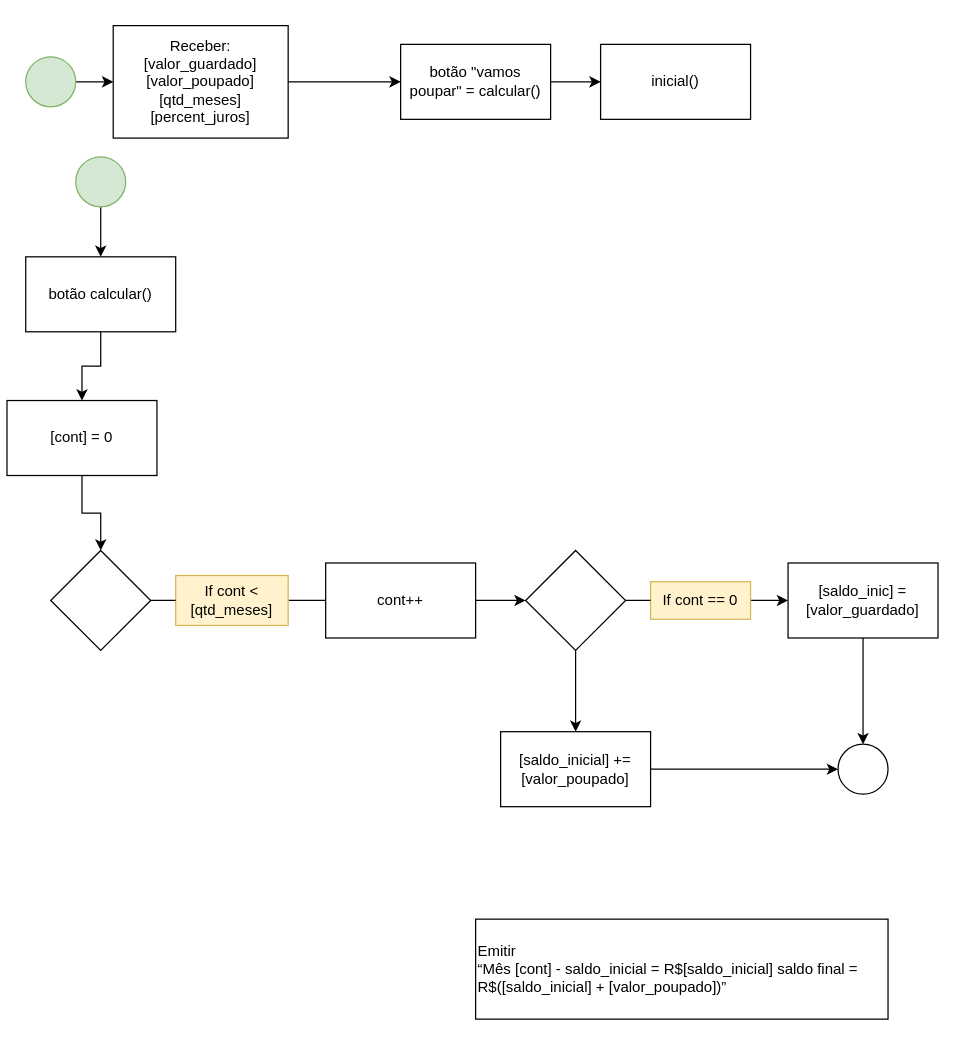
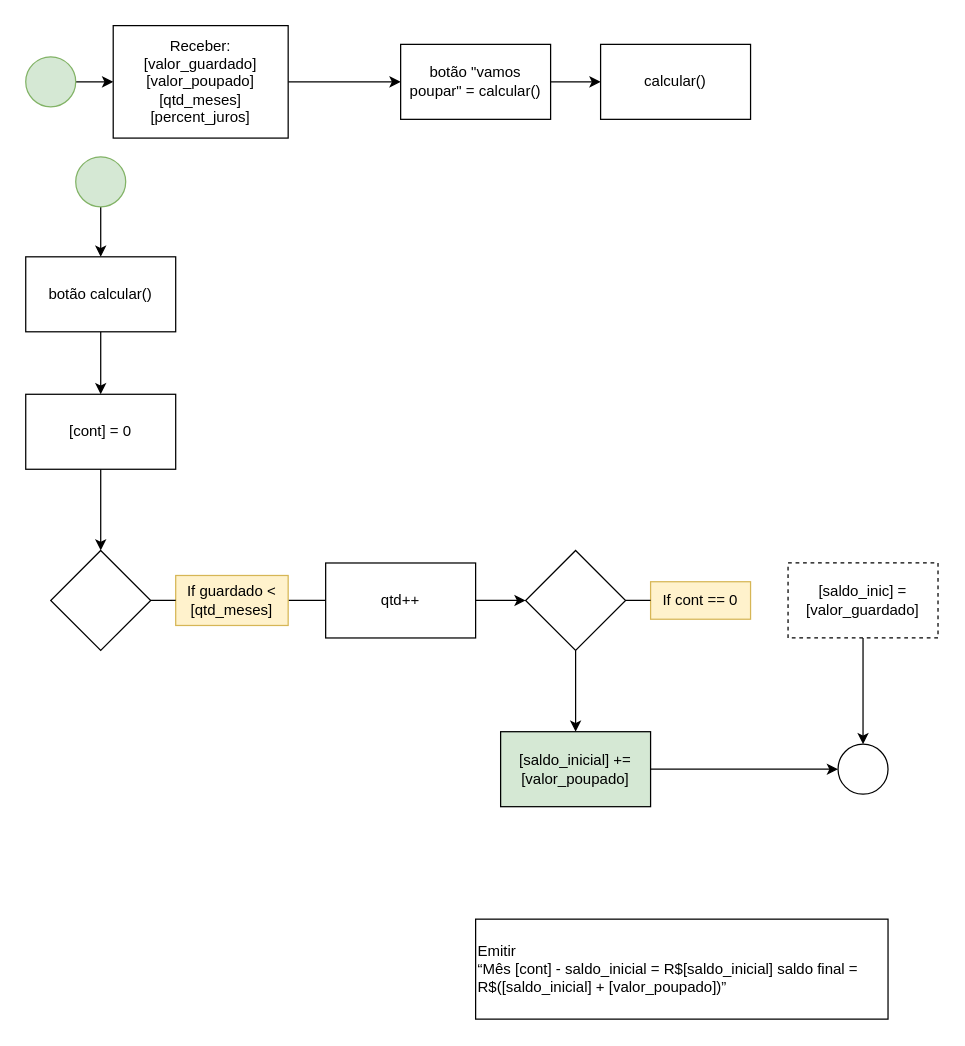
  <mxCell id="0" />
  <mxCell id="1" parent="0" />
  <mxCell id="2" value="" style="edgeStyle=orthogonalEdgeStyle;rounded=0;orthogonalLoop=1;jettySize=auto;html=1;" edge="1" parent="1" source="3" target="5"><mxGeometry relative="1" as="geometry" /></mxCell>
  <mxCell id="3" value="" style="ellipse;whiteSpace=wrap;html=1;aspect=fixed;fillColor=#d5e8d4;strokeColor=#82b366;" vertex="1" parent="1"><mxGeometry x="20" y="45" width="40" height="40" as="geometry" /></mxCell>
  <mxCell id="4" value="" style="edgeStyle=orthogonalEdgeStyle;rounded=0;orthogonalLoop=1;jettySize=auto;html=1;" edge="1" parent="1" source="5" target="7"><mxGeometry relative="1" as="geometry" /></mxCell>
  <mxCell id="5" value="Receber:&lt;br&gt;[valor_guardado]&lt;br&gt;[valor_poupado]&lt;br&gt;[qtd_meses]&lt;br&gt;[percent_juros]" style="whiteSpace=wrap;html=1;" vertex="1" parent="1"><mxGeometry x="90" y="20" width="140" height="90" as="geometry" /></mxCell>
  <mxCell id="6" value="" style="edgeStyle=orthogonalEdgeStyle;rounded=0;orthogonalLoop=1;jettySize=auto;html=1;" edge="1" parent="1" source="7" target="10"><mxGeometry relative="1" as="geometry" /></mxCell>
  <mxCell id="7" value="botão &quot;vamos poupar&quot;&amp;nbsp;= calcular()" style="whiteSpace=wrap;html=1;" vertex="1" parent="1"><mxGeometry x="320" y="35" width="120" height="60" as="geometry" /></mxCell>
  <mxCell id="8" value="" style="edgeStyle=orthogonalEdgeStyle;rounded=0;orthogonalLoop=1;jettySize=auto;html=1;" edge="1" parent="1" source="9" target="12"><mxGeometry relative="1" as="geometry" /></mxCell>
  <mxCell id="9" value="" style="ellipse;whiteSpace=wrap;html=1;aspect=fixed;fillColor=#d5e8d4;strokeColor=#82b366;" vertex="1" parent="1"><mxGeometry x="60" y="125" width="40" height="40" as="geometry" /></mxCell>
- <mxCell id="10" value="inicial()" style="whiteSpace=wrap;html=1;" vertex="1" parent="1"><mxGeometry x="480" y="35" width="120" height="60" as="geometry" /></mxCell>
+ <mxCell id="10" value="calcular()" style="whiteSpace=wrap;html=1;" vertex="1" parent="1"><mxGeometry x="480" y="35" width="120" height="60" as="geometry" /></mxCell>
  <mxCell id="11" value="" style="edgeStyle=orthogonalEdgeStyle;rounded=0;orthogonalLoop=1;jettySize=auto;html=1;" edge="1" parent="1" source="12" target="14"><mxGeometry relative="1" as="geometry" /></mxCell>
  <mxCell id="12" value="botão calcular()" style="whiteSpace=wrap;html=1;" vertex="1" parent="1"><mxGeometry x="20" y="205" width="120" height="60" as="geometry" /></mxCell>
  <mxCell id="13" value="" style="edgeStyle=orthogonalEdgeStyle;rounded=0;orthogonalLoop=1;jettySize=auto;html=1;" edge="1" parent="1" source="14" target="16"><mxGeometry relative="1" as="geometry" /></mxCell>
- <mxCell id="14" value="[cont] = 0" style="whiteSpace=wrap;html=1;" vertex="1" parent="1"><mxGeometry x="5" y="320" width="120" height="60" as="geometry" /></mxCell>
+ <mxCell id="14" value="[cont] = 0" style="whiteSpace=wrap;html=1;" vertex="1" parent="1"><mxGeometry x="20" y="315" width="120" height="60" as="geometry" /></mxCell>
  <mxCell id="15" style="edgeStyle=orthogonalEdgeStyle;rounded=0;orthogonalLoop=1;jettySize=auto;html=1;startArrow=none;" edge="1" parent="1" source="21"><mxGeometry relative="1" as="geometry"><mxPoint x="280" y="480" as="targetPoint" /></mxGeometry></mxCell>
  <mxCell id="16" value="" style="rhombus;whiteSpace=wrap;html=1;" vertex="1" parent="1"><mxGeometry x="40" y="440" width="80" height="80" as="geometry" /></mxCell>
  <mxCell id="17" value="Emitir&lt;br&gt;“Mês [cont] - saldo_inicial = R$[saldo_inicial] saldo final = R$([saldo_inicial] + [valor_poupado])”" style="whiteSpace=wrap;html=1;align=left;" vertex="1" parent="1"><mxGeometry x="380" y="735" width="330" height="80" as="geometry" /></mxCell>
- <mxCell id="18" style="edgeStyle=orthogonalEdgeStyle;rounded=0;orthogonalLoop=1;jettySize=auto;html=1;entryX=0;entryY=0.5;entryDx=0;entryDy=0;startArrow=none;" edge="1" parent="1" source="27" target="26"><mxGeometry relative="1" as="geometry" /></mxCell>
  <mxCell id="19" value="" style="edgeStyle=orthogonalEdgeStyle;rounded=0;orthogonalLoop=1;jettySize=auto;html=1;" edge="1" parent="1" source="20" target="30"><mxGeometry relative="1" as="geometry" /></mxCell>
  <mxCell id="20" value="" style="rhombus;whiteSpace=wrap;html=1;" vertex="1" parent="1"><mxGeometry x="420" y="440" width="80" height="80" as="geometry" /></mxCell>
- <mxCell id="21" value="If cont &amp;lt; [qtd_meses]" style="text;html=1;strokeColor=#d6b656;fillColor=#fff2cc;align=center;verticalAlign=middle;whiteSpace=wrap;rounded=0;" vertex="1" parent="1"><mxGeometry x="140" y="460" width="90" height="40" as="geometry" /></mxCell>
+ <mxCell id="21" value="If guardado &amp;lt; [qtd_meses]" style="text;html=1;strokeColor=#d6b656;fillColor=#fff2cc;align=center;verticalAlign=middle;whiteSpace=wrap;rounded=0;" vertex="1" parent="1"><mxGeometry x="140" y="460" width="90" height="40" as="geometry" /></mxCell>
  <mxCell id="22" value="" style="edgeStyle=orthogonalEdgeStyle;rounded=0;orthogonalLoop=1;jettySize=auto;html=1;endArrow=none;" edge="1" parent="1" source="16" target="21"><mxGeometry relative="1" as="geometry"><mxPoint x="410" y="480" as="targetPoint" /><mxPoint x="120" y="480" as="sourcePoint" /></mxGeometry></mxCell>
  <mxCell id="23" style="edgeStyle=orthogonalEdgeStyle;rounded=0;orthogonalLoop=1;jettySize=auto;html=1;" edge="1" parent="1" source="24" target="20"><mxGeometry relative="1" as="geometry" /></mxCell>
- <mxCell id="24" value="cont++" style="rounded=0;whiteSpace=wrap;html=1;" vertex="1" parent="1"><mxGeometry x="260" y="450" width="120" height="60" as="geometry" /></mxCell>
+ <mxCell id="24" value="qtd++" style="rounded=0;whiteSpace=wrap;html=1;" vertex="1" parent="1"><mxGeometry x="260" y="450" width="120" height="60" as="geometry" /></mxCell>
  <mxCell id="25" style="edgeStyle=orthogonalEdgeStyle;rounded=0;orthogonalLoop=1;jettySize=auto;html=1;" edge="1" parent="1" source="26"><mxGeometry relative="1" as="geometry"><mxPoint x="690" y="595" as="targetPoint" /></mxGeometry></mxCell>
- <mxCell id="26" value="[saldo_inic] = [valor_guardado]" style="rounded=0;whiteSpace=wrap;html=1;" vertex="1" parent="1"><mxGeometry x="630" y="450" width="120" height="60" as="geometry" /></mxCell>
+ <mxCell id="26" value="[saldo_inic] = [valor_guardado]" style="rounded=0;whiteSpace=wrap;html=1;dashed=1;" vertex="1" parent="1"><mxGeometry x="630" y="450" width="120" height="60" as="geometry" /></mxCell>
  <mxCell id="27" value="If cont == 0" style="text;html=1;strokeColor=#d6b656;fillColor=#fff2cc;align=center;verticalAlign=middle;whiteSpace=wrap;rounded=0;" vertex="1" parent="1"><mxGeometry x="520" y="465" width="80" height="30" as="geometry" /></mxCell>
  <mxCell id="28" value="" style="edgeStyle=orthogonalEdgeStyle;rounded=0;orthogonalLoop=1;jettySize=auto;html=1;entryX=0;entryY=0.5;entryDx=0;entryDy=0;endArrow=none;" edge="1" parent="1" source="20" target="27"><mxGeometry relative="1" as="geometry"><mxPoint x="500" y="480" as="sourcePoint" /><mxPoint x="650" y="480" as="targetPoint" /></mxGeometry></mxCell>
  <mxCell id="29" style="edgeStyle=orthogonalEdgeStyle;rounded=0;orthogonalLoop=1;jettySize=auto;html=1;" edge="1" parent="1" source="30" target="31"><mxGeometry relative="1" as="geometry"><mxPoint x="670" y="615" as="targetPoint" /></mxGeometry></mxCell>
- <mxCell id="30" value="[saldo_inicial] += [valor_poupado]" style="whiteSpace=wrap;html=1;" vertex="1" parent="1"><mxGeometry x="400" y="585" width="120" height="60" as="geometry" /></mxCell>
+ <mxCell id="30" value="[saldo_inicial] += [valor_poupado]" style="whiteSpace=wrap;html=1;fillColor=#d5e8d4;" vertex="1" parent="1"><mxGeometry x="400" y="585" width="120" height="60" as="geometry" /></mxCell>
  <mxCell id="31" value="" style="ellipse;whiteSpace=wrap;html=1;aspect=fixed;" vertex="1" parent="1"><mxGeometry x="670" y="595" width="40" height="40" as="geometry" /></mxCell>
